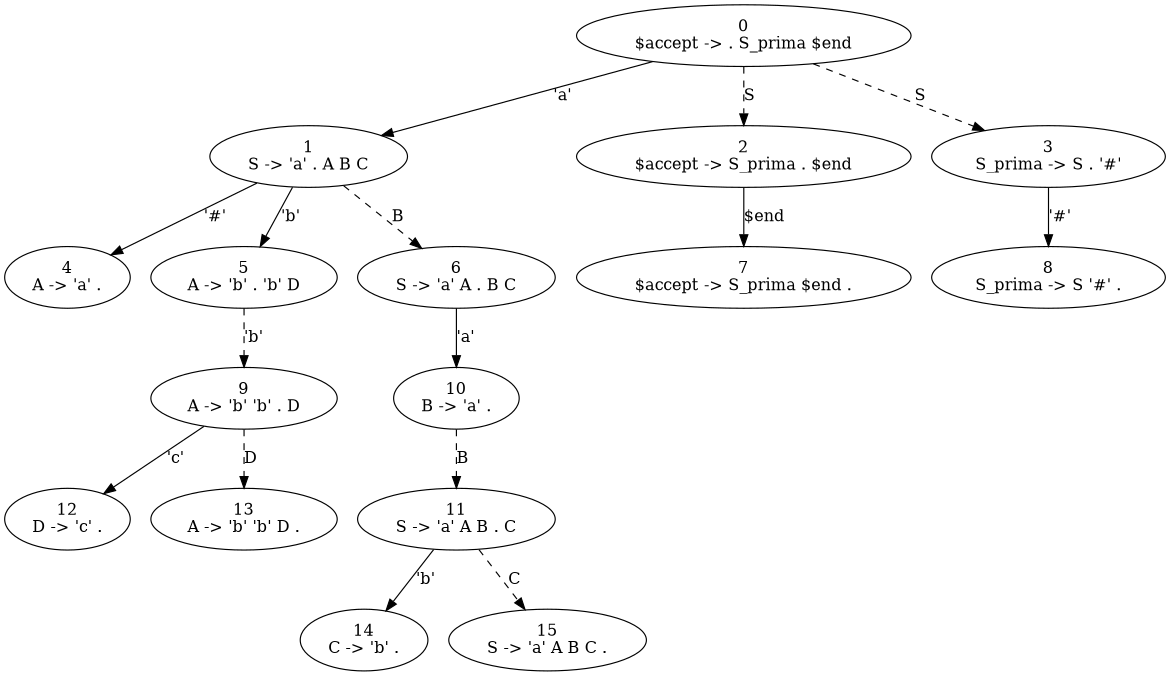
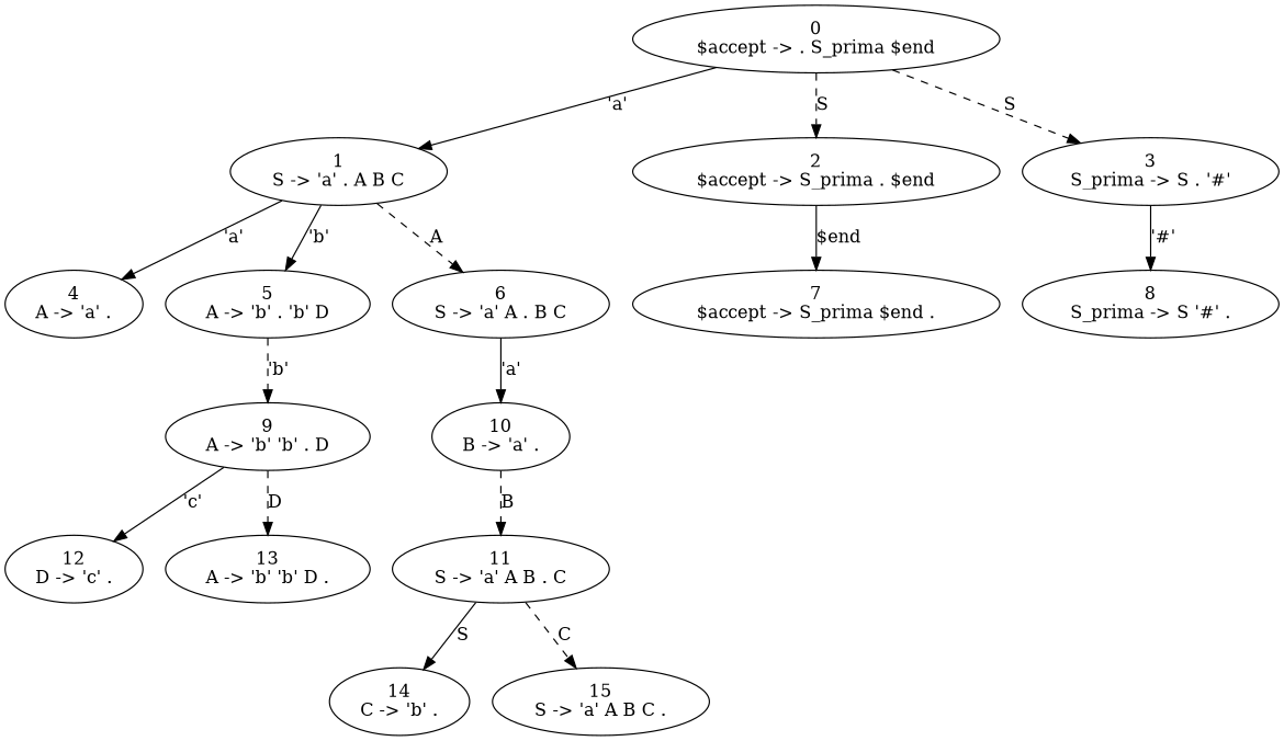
  digraph {
    edge [style=solid]
    n1 [label="0\n$accept -> . S_prima $end"]
    n2 [label="1\nS -> 'a' . A B C"]
    n3 [label="2\n$accept -> S_prima . $end"]
    n4 [label="3\nS_prima -> S . '#'"]
    n5 [label="4\nA -> 'a' ."]
    n6 [label="5\nA -> 'b' . 'b' D"]
    n7 [label="6\nS -> 'a' A . B C"]
    n8 [label="7\n$accept -> S_prima $end ."]
    n9 [label="8\nS_prima -> S '#' ."]
    n10 [label="9\nA -> 'b' 'b' . D"]
    n11 [label="10\nB -> 'a' ."]
    n12 [label="12\nD -> 'c' ."]
    n13 [label="13\nA -> 'b' 'b' D ."]
    n14 [label="11\nS -> 'a' A B . C"]
    n15 [label="14\nC -> 'b' ."]
    n16 [label="15\nS -> 'a' A B C ."]
    n1 -> n2 [label="'a'"]
    n1 -> n3 [label=S style=dashed]
    n1 -> n4 [label=S style=dashed]
-   n2 -> n5 [label="'#'"]
+   n2 -> n5 [label="'a'"]
    n2 -> n6 [label="'b'"]
-   n2 -> n7 [label=B style=dashed]
+   n2 -> n7 [label=A style=dashed]
    n3 -> n8 [label="$end"]
    n4 -> n9 [label="'#'"]
    n6 -> n10 [label="'b'" style=dashed]
    n7 -> n11 [label="'a'"]
    n10 -> n12 [label="'c'"]
    n10 -> n13 [label=D style=dashed]
    n11 -> n14 [label=B style=dashed]
-   n14 -> n15 [label="'b'"]
+   n14 -> n15 [label=S]
    n14 -> n16 [label=C style=dashed]
  }
